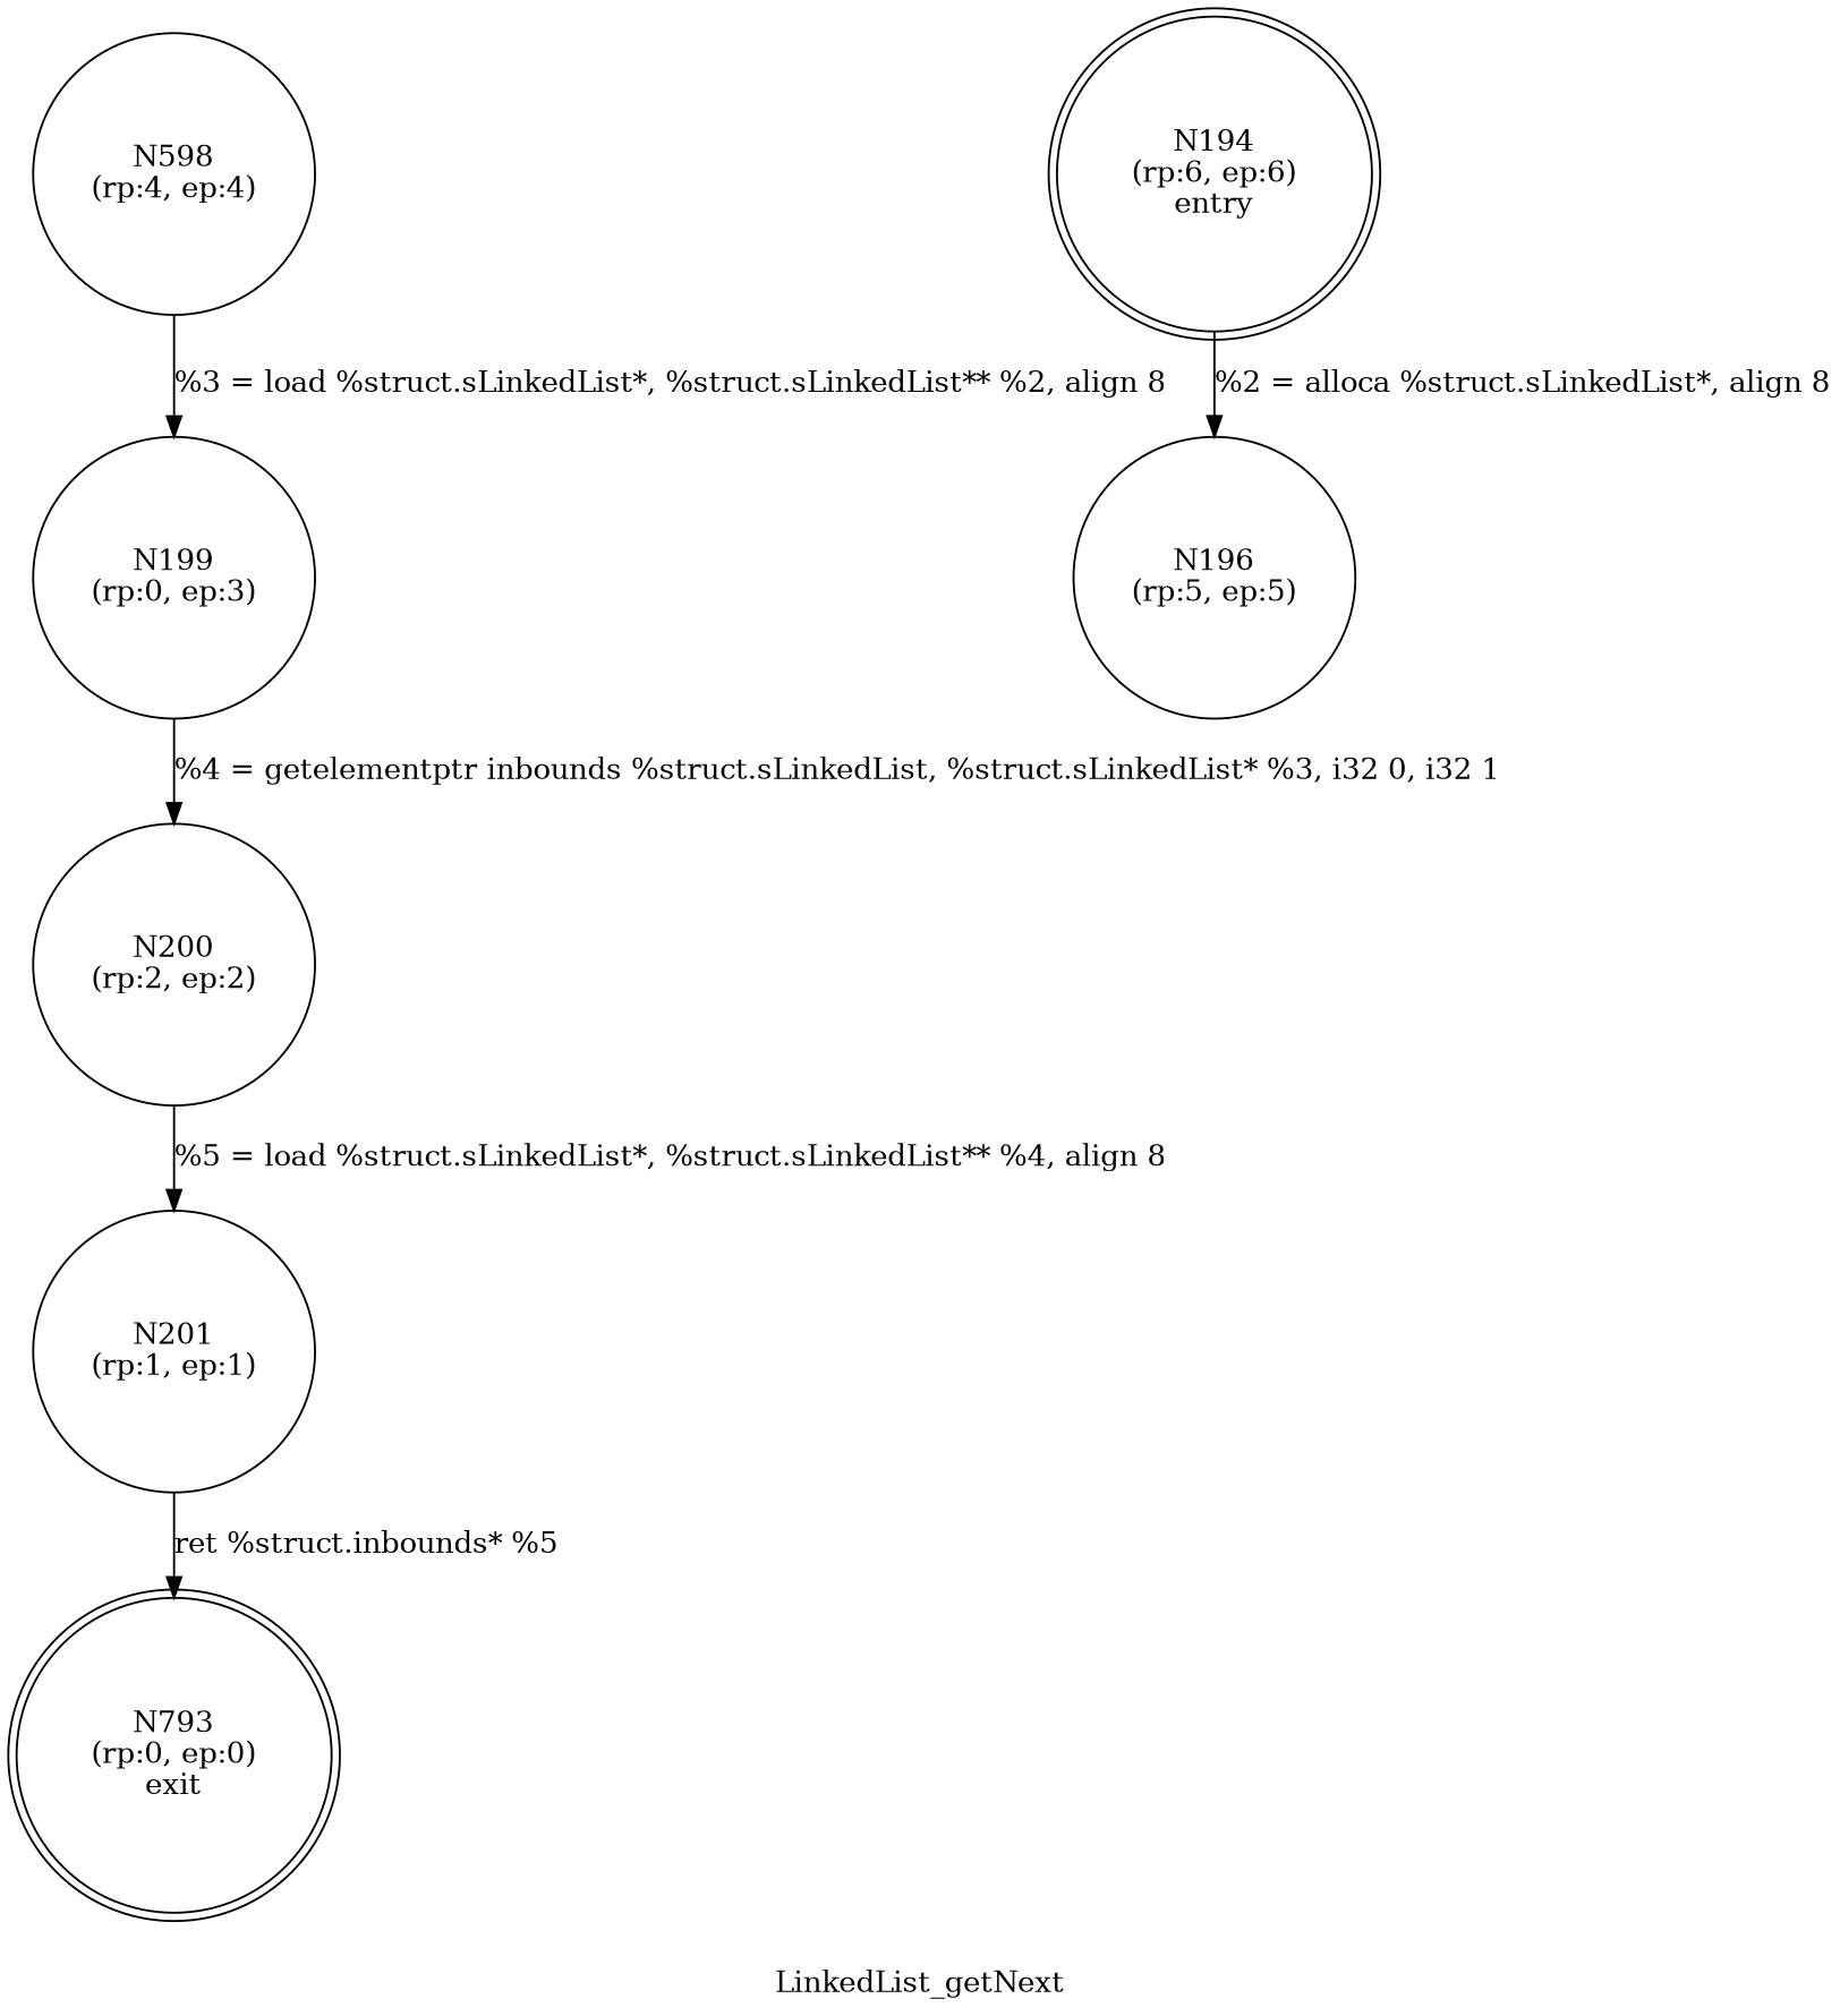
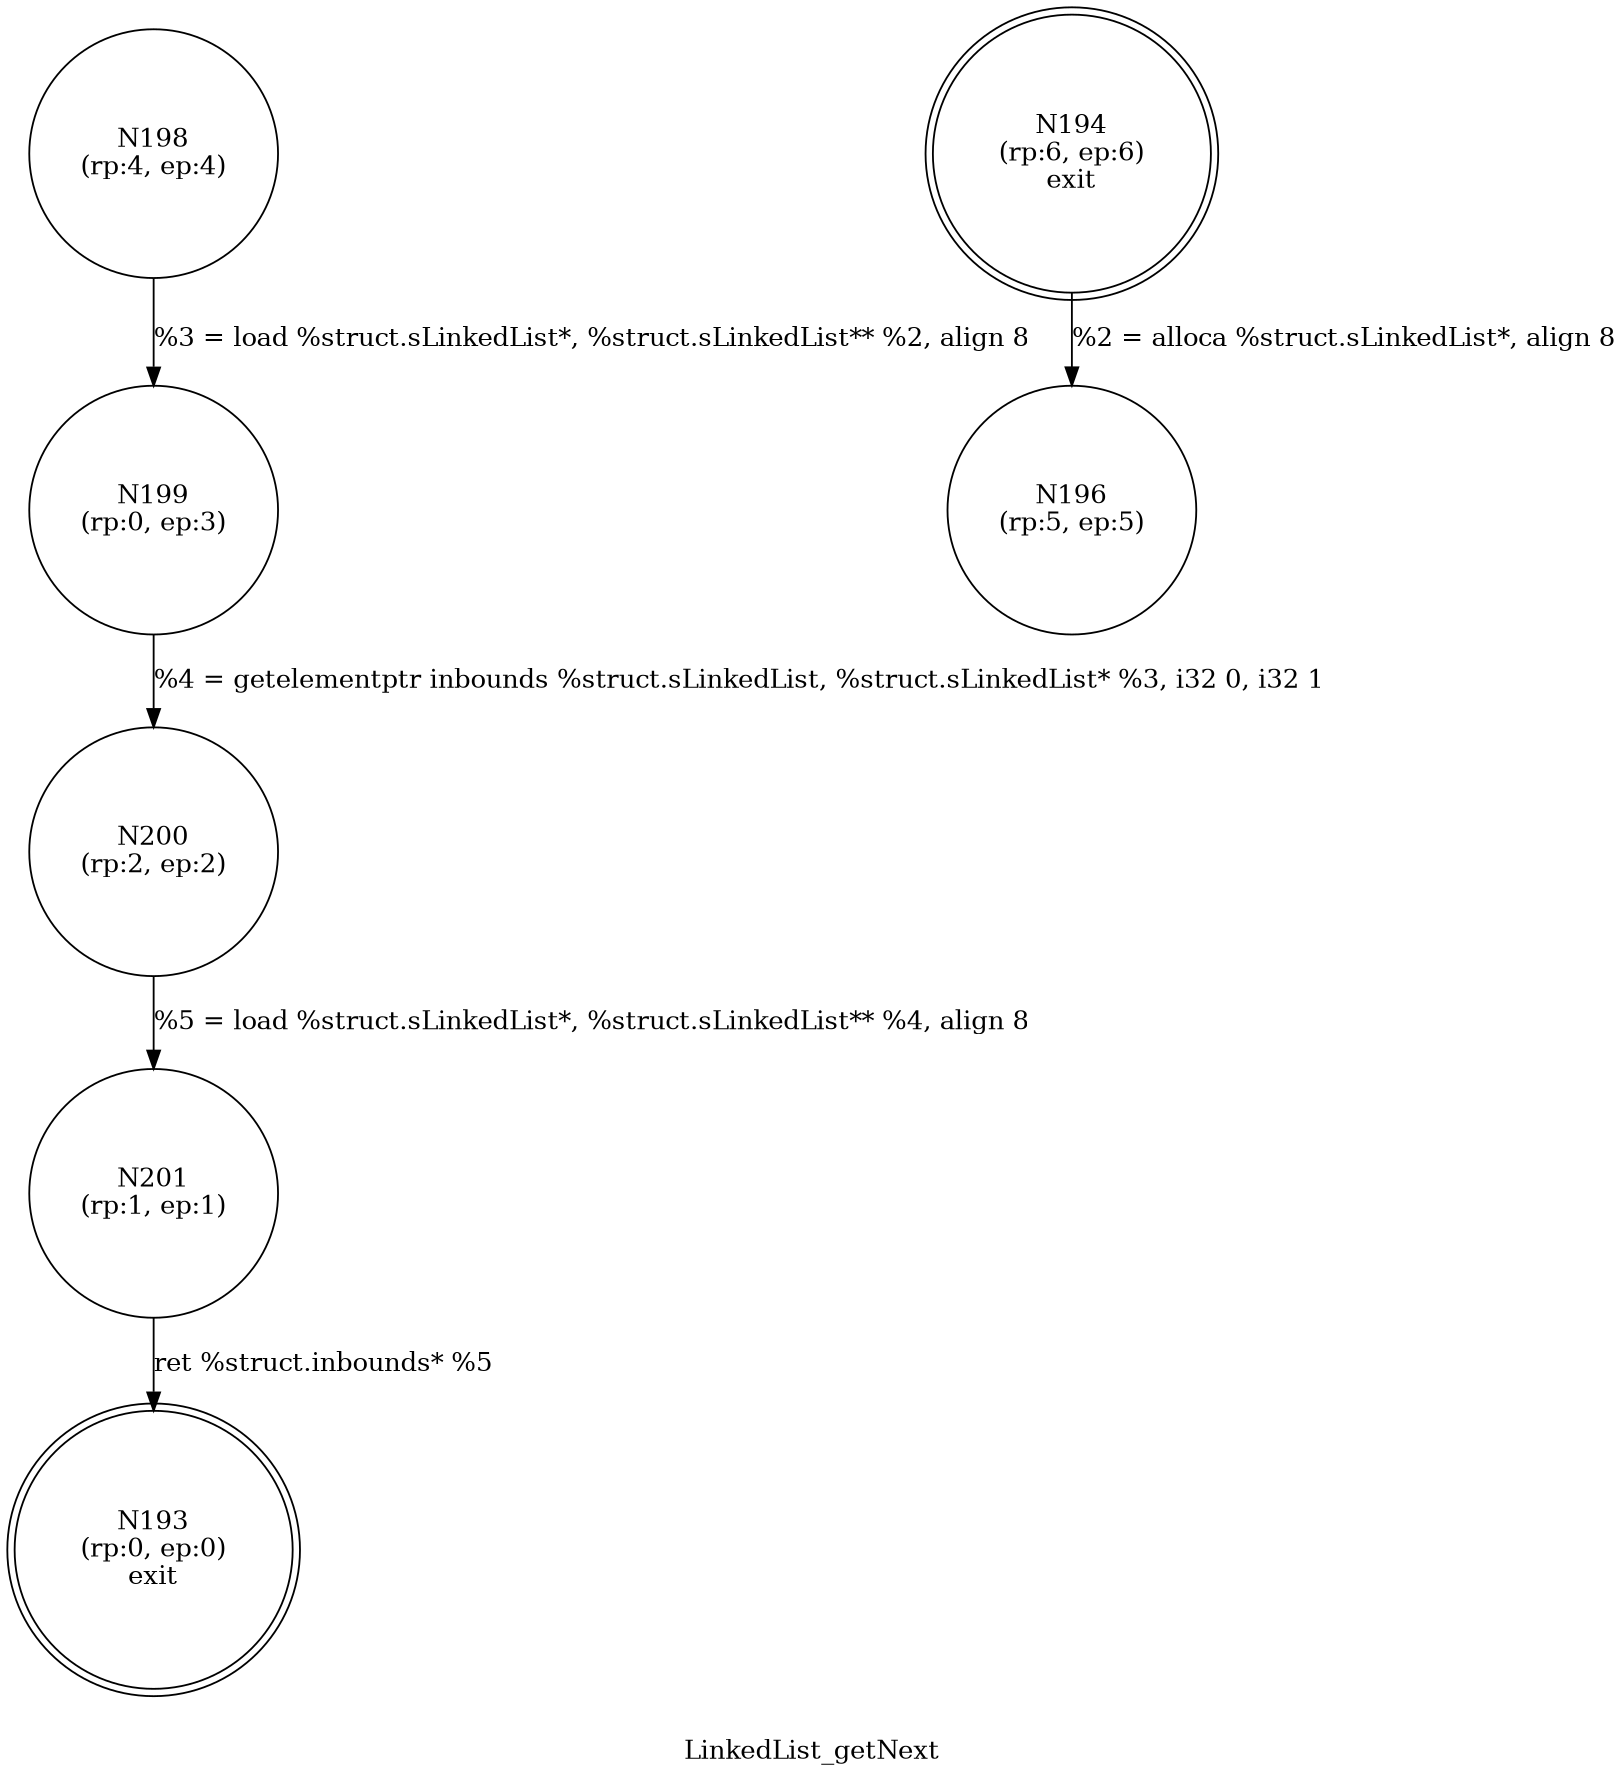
  digraph {
    label=LinkedList_getNext
    node [shape=circle]
-   n1 [label="N793\n(rp:0, ep:0)\nexit" shape=doublecircle]
-   n2 [label="N194\n(rp:6, ep:6)\nentry" shape=doublecircle]
+   n1 [label="N193\n(rp:0, ep:0)\nexit" shape=doublecircle]
+   n2 [label="N194\n(rp:6, ep:6)\nexit" shape=doublecircle]
    n3 [label="N196\n(rp:5, ep:5)"]
-   n4 [label="N598\n(rp:4, ep:4)"]
+   n4 [label="N198\n(rp:4, ep:4)"]
    n5 [label="N199\n(rp:0, ep:3)"]
    n6 [label="N200\n(rp:2, ep:2)"]
    n7 [label="N201\n(rp:1, ep:1)"]
    n2 -> n3 [label="%2 = alloca %struct.sLinkedList*, align 8"]
    n4 -> n5 [label="%3 = load %struct.sLinkedList*, %struct.sLinkedList** %2, align 8"]
    n5 -> n6 [label="%4 = getelementptr inbounds %struct.sLinkedList, %struct.sLinkedList* %3, i32 0, i32 1"]
    n6 -> n7 [label="%5 = load %struct.sLinkedList*, %struct.sLinkedList** %4, align 8"]
    n7 -> n1 [label="ret %struct.inbounds* %5"]
  }
